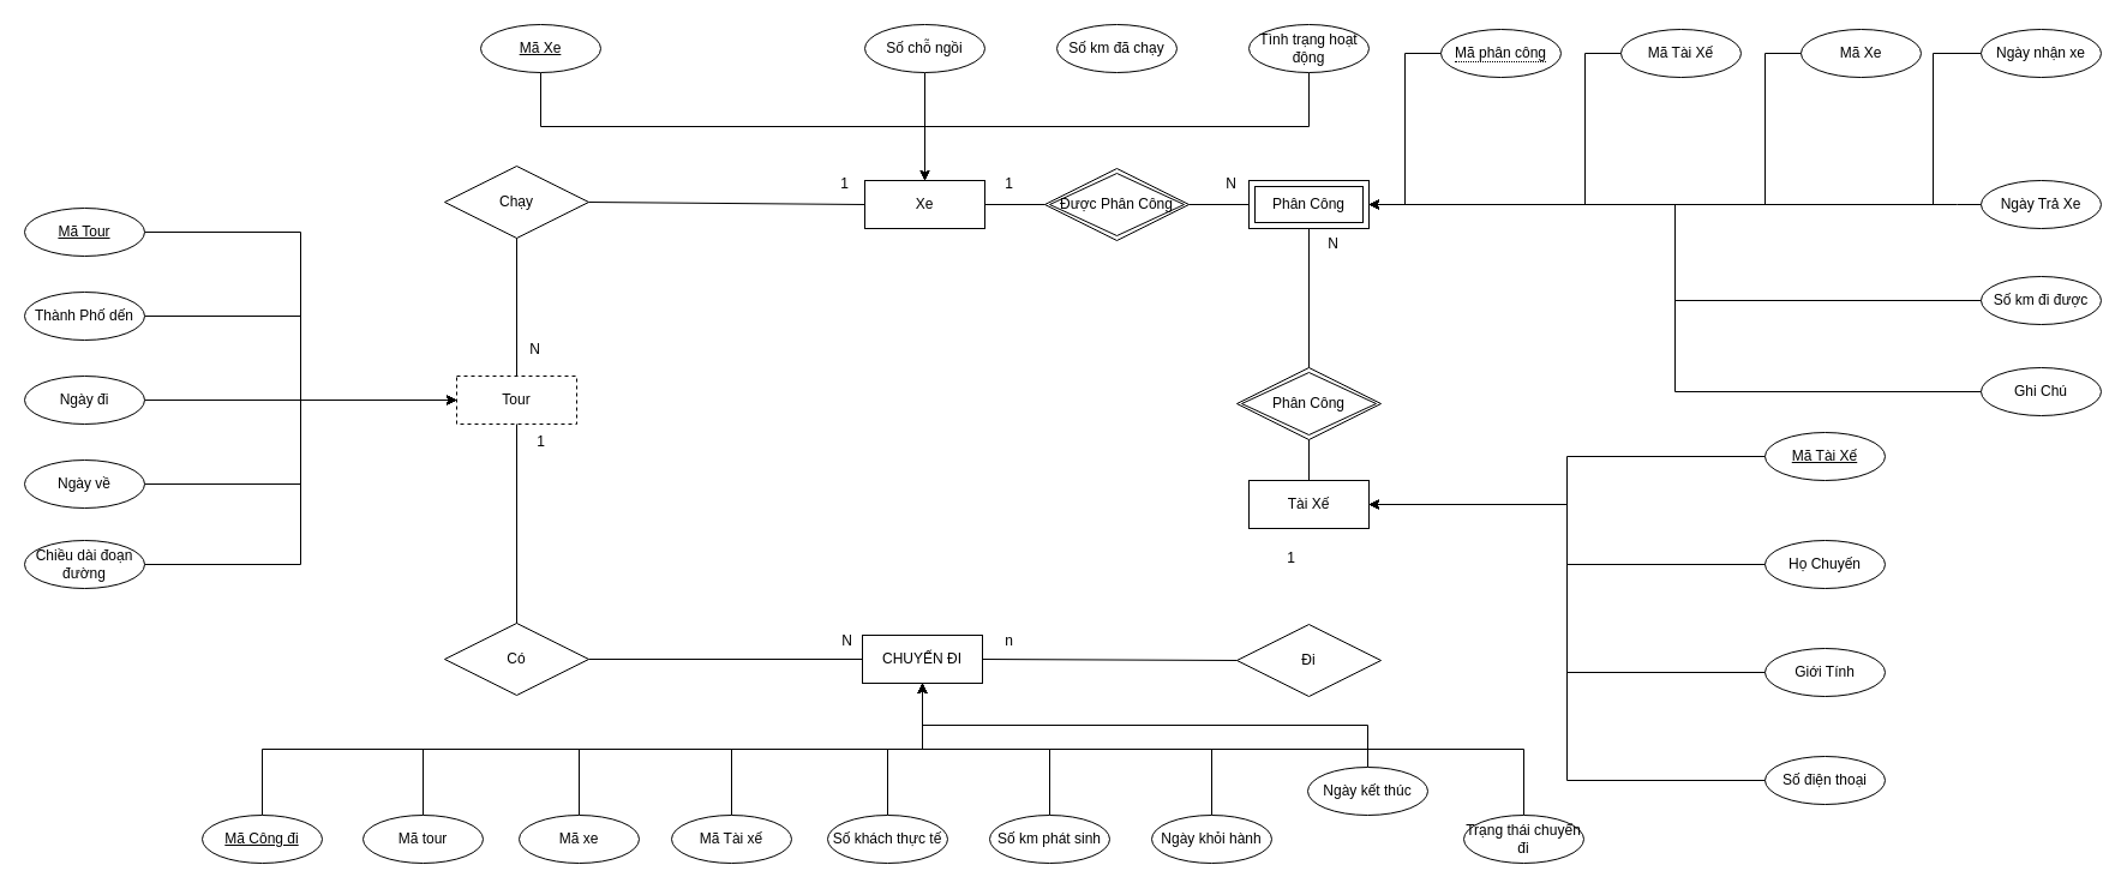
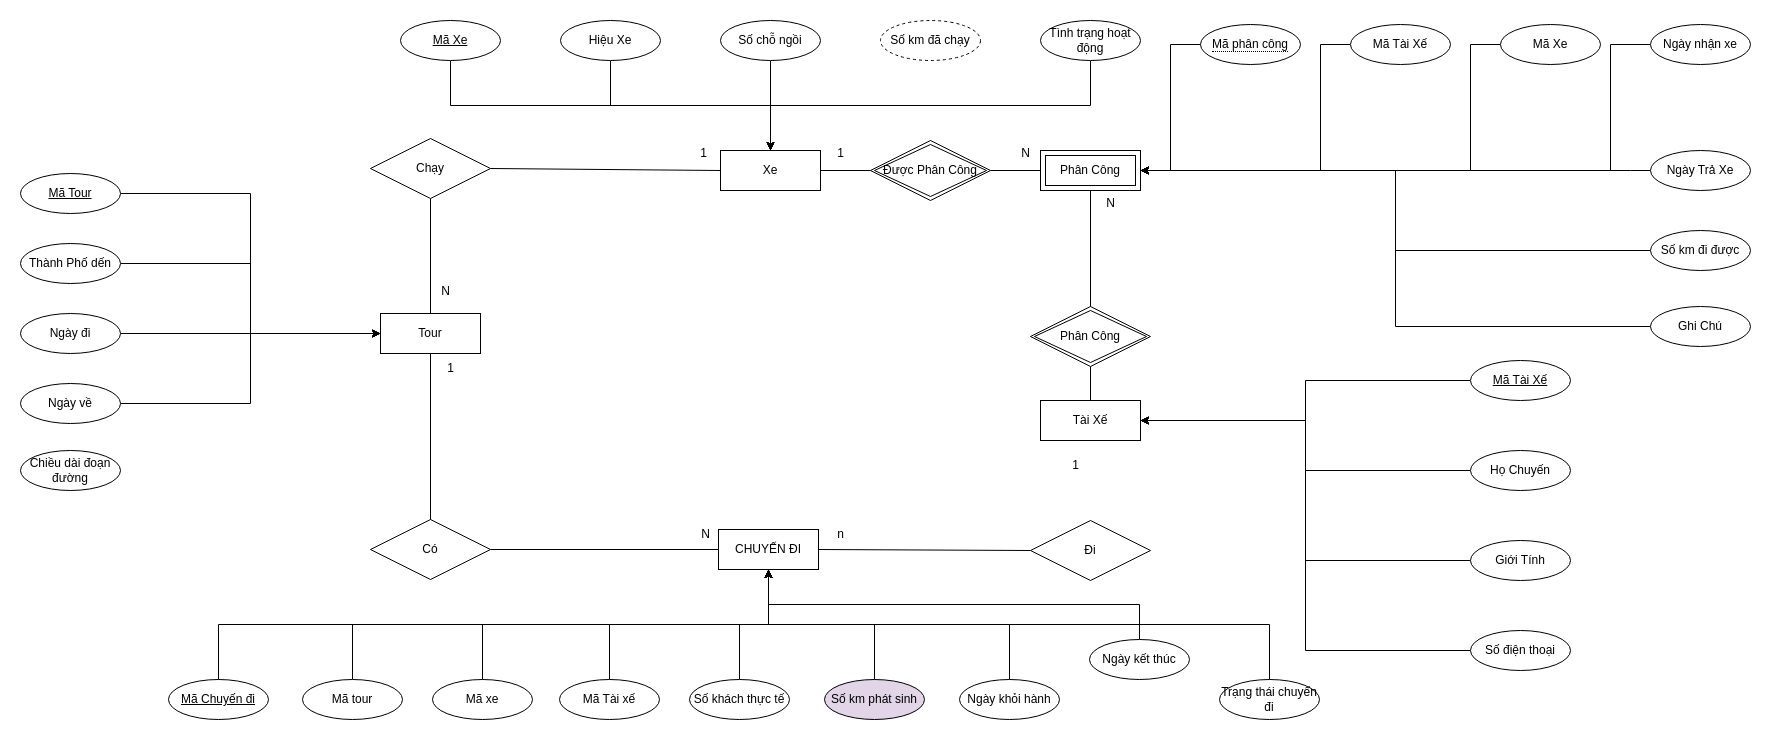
  <mxCell id="0" />
  <mxCell id="1" parent="0" />
  <mxCell id="2" value="Xe" style="whiteSpace=wrap;html=1;align=center;" vertex="1" parent="1"><mxGeometry x="720" y="150" width="100" height="40" as="geometry" /></mxCell>
  <mxCell id="3" value="Tài Xế" style="whiteSpace=wrap;html=1;align=center;" vertex="1" parent="1"><mxGeometry x="1040" y="400" width="100" height="40" as="geometry" /></mxCell>
- <mxCell id="4" value="Tour" style="whiteSpace=wrap;html=1;align=center;dashed=1;" vertex="1" parent="1"><mxGeometry x="380" y="313" width="100" height="40" as="geometry" /></mxCell>
+ <mxCell id="4" value="Tour" style="whiteSpace=wrap;html=1;align=center;" vertex="1" parent="1"><mxGeometry x="380" y="313" width="100" height="40" as="geometry" /></mxCell>
  <mxCell id="5" value="CHUYẾN ĐI" style="whiteSpace=wrap;html=1;align=center;" vertex="1" parent="1"><mxGeometry x="718" y="529" width="100" height="40" as="geometry" /></mxCell>
  <mxCell id="6" style="edgeStyle=orthogonalEdgeStyle;rounded=0;orthogonalLoop=1;jettySize=auto;html=1;exitX=0.5;exitY=1;exitDx=0;exitDy=0;" edge="1" parent="1" source="7" target="2"><mxGeometry relative="1" as="geometry" /></mxCell>
  <mxCell id="7" value="&lt;u&gt;Mã Xe&lt;/u&gt;" style="ellipse;whiteSpace=wrap;html=1;align=center;" vertex="1" parent="1"><mxGeometry x="400" y="20" width="100" height="40" as="geometry" /></mxCell>
+ <mxCell id="8" style="edgeStyle=orthogonalEdgeStyle;rounded=0;orthogonalLoop=1;jettySize=auto;html=1;exitX=0.5;exitY=1;exitDx=0;exitDy=0;" edge="1" parent="1" source="9" target="2"><mxGeometry relative="1" as="geometry" /></mxCell>
+ <mxCell id="9" value="Hiệu Xe" style="ellipse;whiteSpace=wrap;html=1;align=center;" vertex="1" parent="1"><mxGeometry x="560" y="20" width="100" height="40" as="geometry" /></mxCell>
  <mxCell id="10" style="edgeStyle=orthogonalEdgeStyle;rounded=0;orthogonalLoop=1;jettySize=auto;html=1;exitX=0.5;exitY=1;exitDx=0;exitDy=0;" edge="1" parent="1" source="11" target="2"><mxGeometry relative="1" as="geometry" /></mxCell>
  <mxCell id="11" value="Số chỗ ngồi" style="ellipse;whiteSpace=wrap;html=1;align=center;" vertex="1" parent="1"><mxGeometry x="720" y="20" width="100" height="40" as="geometry" /></mxCell>
- <mxCell id="12" value="Số km đã chạy" style="ellipse;whiteSpace=wrap;html=1;align=center;" vertex="1" parent="1"><mxGeometry x="880" y="20" width="100" height="40" as="geometry" /></mxCell>
+ <mxCell id="12" value="Số km đã chạy" style="ellipse;whiteSpace=wrap;html=1;align=center;dashed=1;" vertex="1" parent="1"><mxGeometry x="880" y="20" width="100" height="40" as="geometry" /></mxCell>
  <mxCell id="13" style="edgeStyle=orthogonalEdgeStyle;rounded=0;orthogonalLoop=1;jettySize=auto;html=1;exitX=0.5;exitY=1;exitDx=0;exitDy=0;" edge="1" parent="1" source="14" target="2"><mxGeometry relative="1" as="geometry" /></mxCell>
  <mxCell id="14" value="Tình trạng hoạt động" style="ellipse;whiteSpace=wrap;html=1;align=center;" vertex="1" parent="1"><mxGeometry x="1040" y="20" width="100" height="40" as="geometry" /></mxCell>
  <mxCell id="15" style="edgeStyle=orthogonalEdgeStyle;rounded=0;orthogonalLoop=1;jettySize=auto;html=1;exitX=0;exitY=0.5;exitDx=0;exitDy=0;entryX=1;entryY=0.5;entryDx=0;entryDy=0;" edge="1" parent="1" source="16" target="3"><mxGeometry relative="1" as="geometry" /></mxCell>
  <mxCell id="16" value="Họ Chuyến" style="ellipse;whiteSpace=wrap;html=1;align=center;" vertex="1" parent="1"><mxGeometry x="1470" y="450" width="100" height="40" as="geometry" /></mxCell>
  <mxCell id="17" style="edgeStyle=orthogonalEdgeStyle;rounded=0;orthogonalLoop=1;jettySize=auto;html=1;exitX=0;exitY=0.5;exitDx=0;exitDy=0;entryX=1;entryY=0.5;entryDx=0;entryDy=0;" edge="1" parent="1" source="18" target="3"><mxGeometry relative="1" as="geometry" /></mxCell>
  <mxCell id="18" value="Mã Tài Xế" style="ellipse;whiteSpace=wrap;html=1;align=center;fontStyle=4;" vertex="1" parent="1"><mxGeometry x="1470" y="360" width="100" height="40" as="geometry" /></mxCell>
  <mxCell id="19" style="edgeStyle=orthogonalEdgeStyle;rounded=0;orthogonalLoop=1;jettySize=auto;html=1;exitX=0;exitY=0.5;exitDx=0;exitDy=0;entryX=1;entryY=0.5;entryDx=0;entryDy=0;" edge="1" parent="1" source="20" target="3"><mxGeometry relative="1" as="geometry" /></mxCell>
  <mxCell id="20" value="Giới Tính" style="ellipse;whiteSpace=wrap;html=1;align=center;" vertex="1" parent="1"><mxGeometry x="1470" y="540" width="100" height="40" as="geometry" /></mxCell>
  <mxCell id="21" style="edgeStyle=orthogonalEdgeStyle;rounded=0;orthogonalLoop=1;jettySize=auto;html=1;exitX=0;exitY=0.5;exitDx=0;exitDy=0;entryX=1;entryY=0.5;entryDx=0;entryDy=0;" edge="1" parent="1" source="22" target="3"><mxGeometry relative="1" as="geometry" /></mxCell>
  <mxCell id="22" value="Số điện thoại" style="ellipse;whiteSpace=wrap;html=1;align=center;" vertex="1" parent="1"><mxGeometry x="1470" y="630" width="100" height="40" as="geometry" /></mxCell>
  <mxCell id="23" style="edgeStyle=orthogonalEdgeStyle;rounded=0;orthogonalLoop=1;jettySize=auto;html=1;exitX=1;exitY=0.5;exitDx=0;exitDy=0;entryX=0;entryY=0.5;entryDx=0;entryDy=0;" edge="1" parent="1" source="24" target="4"><mxGeometry relative="1" as="geometry" /></mxCell>
  <mxCell id="24" value="&lt;u&gt;Mã Tour&lt;/u&gt;" style="ellipse;whiteSpace=wrap;html=1;align=center;" vertex="1" parent="1"><mxGeometry x="20" y="173" width="100" height="40" as="geometry" /></mxCell>
  <mxCell id="25" style="edgeStyle=orthogonalEdgeStyle;rounded=0;orthogonalLoop=1;jettySize=auto;html=1;exitX=1;exitY=0.5;exitDx=0;exitDy=0;entryX=0;entryY=0.5;entryDx=0;entryDy=0;" edge="1" parent="1" source="26" target="4"><mxGeometry relative="1" as="geometry" /></mxCell>
  <mxCell id="26" value="Thành Phố dến" style="ellipse;whiteSpace=wrap;html=1;align=center;" vertex="1" parent="1"><mxGeometry x="20" y="243" width="100" height="40" as="geometry" /></mxCell>
  <mxCell id="27" style="edgeStyle=orthogonalEdgeStyle;rounded=0;orthogonalLoop=1;jettySize=auto;html=1;exitX=1;exitY=0.5;exitDx=0;exitDy=0;" edge="1" parent="1" source="28" target="4"><mxGeometry relative="1" as="geometry" /></mxCell>
  <mxCell id="28" value="Ngày đi" style="ellipse;whiteSpace=wrap;html=1;align=center;" vertex="1" parent="1"><mxGeometry x="20" y="313" width="100" height="40" as="geometry" /></mxCell>
  <mxCell id="29" style="edgeStyle=orthogonalEdgeStyle;rounded=0;orthogonalLoop=1;jettySize=auto;html=1;exitX=1;exitY=0.5;exitDx=0;exitDy=0;entryX=0;entryY=0.5;entryDx=0;entryDy=0;" edge="1" parent="1" source="30" target="4"><mxGeometry relative="1" as="geometry" /></mxCell>
  <mxCell id="30" value="Ngày về" style="ellipse;whiteSpace=wrap;html=1;align=center;" vertex="1" parent="1"><mxGeometry x="20" y="383" width="100" height="40" as="geometry" /></mxCell>
- <mxCell id="31" style="edgeStyle=orthogonalEdgeStyle;rounded=0;orthogonalLoop=1;jettySize=auto;html=1;exitX=1;exitY=0.5;exitDx=0;exitDy=0;entryX=0;entryY=0.5;entryDx=0;entryDy=0;" edge="1" parent="1" source="32" target="4"><mxGeometry relative="1" as="geometry" /></mxCell>
  <mxCell id="32" value="Chiều dài đoạn đường" style="ellipse;whiteSpace=wrap;html=1;align=center;" vertex="1" parent="1"><mxGeometry x="20" y="450" width="100" height="40" as="geometry" /></mxCell>
  <mxCell id="33" style="edgeStyle=orthogonalEdgeStyle;rounded=0;orthogonalLoop=1;jettySize=auto;html=1;exitX=0.5;exitY=0;exitDx=0;exitDy=0;" edge="1" parent="1" source="34" target="5"><mxGeometry relative="1" as="geometry" /></mxCell>
- <mxCell id="34" value="Mã Công đi" style="ellipse;whiteSpace=wrap;html=1;align=center;fontStyle=4;" vertex="1" parent="1"><mxGeometry x="168" y="679" width="100" height="40" as="geometry" /></mxCell>
+ <mxCell id="34" value="Mã Chuyến đi" style="ellipse;whiteSpace=wrap;html=1;align=center;fontStyle=4;" vertex="1" parent="1"><mxGeometry x="168" y="679" width="100" height="40" as="geometry" /></mxCell>
  <mxCell id="35" style="edgeStyle=orthogonalEdgeStyle;rounded=0;orthogonalLoop=1;jettySize=auto;html=1;exitX=0.5;exitY=0;exitDx=0;exitDy=0;" edge="1" parent="1" source="36" target="5"><mxGeometry relative="1" as="geometry" /></mxCell>
  <mxCell id="36" value="Mã tour" style="ellipse;whiteSpace=wrap;html=1;align=center;" vertex="1" parent="1"><mxGeometry x="302" y="679" width="100" height="40" as="geometry" /></mxCell>
  <mxCell id="37" style="edgeStyle=orthogonalEdgeStyle;rounded=0;orthogonalLoop=1;jettySize=auto;html=1;exitX=0.5;exitY=0;exitDx=0;exitDy=0;" edge="1" parent="1" source="38" target="5"><mxGeometry relative="1" as="geometry" /></mxCell>
  <mxCell id="38" value="Mã xe" style="ellipse;whiteSpace=wrap;html=1;align=center;" vertex="1" parent="1"><mxGeometry x="432" y="679" width="100" height="40" as="geometry" /></mxCell>
  <mxCell id="39" style="edgeStyle=orthogonalEdgeStyle;rounded=0;orthogonalLoop=1;jettySize=auto;html=1;exitX=0.5;exitY=0;exitDx=0;exitDy=0;" edge="1" parent="1" source="40" target="5"><mxGeometry relative="1" as="geometry" /></mxCell>
  <mxCell id="40" value="Mã Tài xế" style="ellipse;whiteSpace=wrap;html=1;align=center;" vertex="1" parent="1"><mxGeometry x="559" y="679" width="100" height="40" as="geometry" /></mxCell>
  <mxCell id="41" style="edgeStyle=orthogonalEdgeStyle;rounded=0;orthogonalLoop=1;jettySize=auto;html=1;exitX=0.5;exitY=0;exitDx=0;exitDy=0;" edge="1" parent="1" source="42" target="5"><mxGeometry relative="1" as="geometry" /></mxCell>
  <mxCell id="42" value="Số khách thực tế" style="ellipse;whiteSpace=wrap;html=1;align=center;" vertex="1" parent="1"><mxGeometry x="689" y="679" width="100" height="40" as="geometry" /></mxCell>
  <mxCell id="43" style="edgeStyle=orthogonalEdgeStyle;rounded=0;orthogonalLoop=1;jettySize=auto;html=1;exitX=0.5;exitY=0;exitDx=0;exitDy=0;" edge="1" parent="1" source="44" target="5"><mxGeometry relative="1" as="geometry" /></mxCell>
- <mxCell id="44" value="Số km phát sinh" style="ellipse;whiteSpace=wrap;html=1;align=center;" vertex="1" parent="1"><mxGeometry x="824" y="679" width="100" height="40" as="geometry" /></mxCell>
+ <mxCell id="44" value="Số km phát sinh" style="ellipse;whiteSpace=wrap;html=1;align=center;fillColor=#e1d5e7;" vertex="1" parent="1"><mxGeometry x="824" y="679" width="100" height="40" as="geometry" /></mxCell>
  <mxCell id="45" style="edgeStyle=orthogonalEdgeStyle;rounded=0;orthogonalLoop=1;jettySize=auto;html=1;exitX=0.5;exitY=0;exitDx=0;exitDy=0;" edge="1" parent="1" source="46" target="5"><mxGeometry relative="1" as="geometry" /></mxCell>
  <mxCell id="46" value="Ngày khỏi hành" style="ellipse;whiteSpace=wrap;html=1;align=center;" vertex="1" parent="1"><mxGeometry x="959" y="679" width="100" height="40" as="geometry" /></mxCell>
  <mxCell id="47" style="edgeStyle=orthogonalEdgeStyle;rounded=0;orthogonalLoop=1;jettySize=auto;html=1;exitX=0.5;exitY=0;exitDx=0;exitDy=0;" edge="1" parent="1" source="48" target="5"><mxGeometry relative="1" as="geometry" /></mxCell>
  <mxCell id="48" value="Ngày kết thúc" style="ellipse;whiteSpace=wrap;html=1;align=center;" vertex="1" parent="1"><mxGeometry x="1089" y="639" width="100" height="40" as="geometry" /></mxCell>
  <mxCell id="49" style="edgeStyle=orthogonalEdgeStyle;rounded=0;orthogonalLoop=1;jettySize=auto;html=1;exitX=0.5;exitY=0;exitDx=0;exitDy=0;" edge="1" parent="1" source="50" target="5"><mxGeometry relative="1" as="geometry" /></mxCell>
  <mxCell id="50" value="Trạng thái chuyến đi" style="ellipse;whiteSpace=wrap;html=1;align=center;" vertex="1" parent="1"><mxGeometry x="1219" y="679" width="100" height="40" as="geometry" /></mxCell>
  <mxCell id="51" value="Phân Công" style="shape=ext;margin=3;double=1;whiteSpace=wrap;html=1;align=center;" vertex="1" parent="1"><mxGeometry x="1040" y="150" width="100" height="40" as="geometry" /></mxCell>
  <mxCell id="52" style="edgeStyle=orthogonalEdgeStyle;rounded=0;orthogonalLoop=1;jettySize=auto;html=1;exitX=0;exitY=0.5;exitDx=0;exitDy=0;entryX=1;entryY=0.5;entryDx=0;entryDy=0;" edge="1" parent="1" source="53" target="51"><mxGeometry relative="1" as="geometry" /></mxCell>
  <mxCell id="53" value="&lt;span style=&quot;border-bottom: 1px dotted&quot;&gt;Mã phân công&lt;/span&gt;" style="ellipse;whiteSpace=wrap;html=1;align=center;" vertex="1" parent="1"><mxGeometry x="1200" y="24" width="100" height="40" as="geometry" /></mxCell>
  <mxCell id="54" style="edgeStyle=orthogonalEdgeStyle;rounded=0;orthogonalLoop=1;jettySize=auto;html=1;exitX=0;exitY=0.5;exitDx=0;exitDy=0;entryX=1;entryY=0.5;entryDx=0;entryDy=0;" edge="1" parent="1" source="55" target="51"><mxGeometry relative="1" as="geometry"><Array as="points"><mxPoint x="1320" y="44" /><mxPoint x="1320" y="170" /></Array></mxGeometry></mxCell>
  <mxCell id="55" value="Mã Tài Xế" style="ellipse;whiteSpace=wrap;html=1;align=center;" vertex="1" parent="1"><mxGeometry x="1350" y="24" width="100" height="40" as="geometry" /></mxCell>
  <mxCell id="56" style="edgeStyle=orthogonalEdgeStyle;rounded=0;orthogonalLoop=1;jettySize=auto;html=1;exitX=0;exitY=0.5;exitDx=0;exitDy=0;entryX=1;entryY=0.5;entryDx=0;entryDy=0;" edge="1" parent="1" source="57" target="51"><mxGeometry relative="1" as="geometry"><Array as="points"><mxPoint x="1470" y="44" /><mxPoint x="1470" y="170" /></Array></mxGeometry></mxCell>
  <mxCell id="57" value="Mã Xe" style="ellipse;whiteSpace=wrap;html=1;align=center;" vertex="1" parent="1"><mxGeometry x="1500" y="24" width="100" height="40" as="geometry" /></mxCell>
  <mxCell id="58" style="edgeStyle=orthogonalEdgeStyle;rounded=0;orthogonalLoop=1;jettySize=auto;html=1;exitX=0;exitY=0.5;exitDx=0;exitDy=0;entryX=1;entryY=0.5;entryDx=0;entryDy=0;" edge="1" parent="1" source="59" target="51"><mxGeometry relative="1" as="geometry"><Array as="points"><mxPoint x="1610" y="44" /><mxPoint x="1610" y="170" /></Array></mxGeometry></mxCell>
  <mxCell id="59" value="Ngày nhận xe" style="ellipse;whiteSpace=wrap;html=1;align=center;" vertex="1" parent="1"><mxGeometry x="1650" y="24" width="100" height="40" as="geometry" /></mxCell>
  <mxCell id="60" style="edgeStyle=orthogonalEdgeStyle;rounded=0;orthogonalLoop=1;jettySize=auto;html=1;exitX=0;exitY=0.5;exitDx=0;exitDy=0;entryX=1;entryY=0.5;entryDx=0;entryDy=0;" edge="1" parent="1" source="61" target="51"><mxGeometry relative="1" as="geometry"><Array as="points"><mxPoint x="1630" y="170" /><mxPoint x="1630" y="170" /></Array></mxGeometry></mxCell>
  <mxCell id="61" value="Ngày Trả Xe" style="ellipse;whiteSpace=wrap;html=1;align=center;" vertex="1" parent="1"><mxGeometry x="1650" y="150" width="100" height="40" as="geometry" /></mxCell>
  <mxCell id="62" style="edgeStyle=orthogonalEdgeStyle;rounded=0;orthogonalLoop=1;jettySize=auto;html=1;exitX=0;exitY=0.5;exitDx=0;exitDy=0;entryX=1;entryY=0.5;entryDx=0;entryDy=0;" edge="1" parent="1" source="63" target="51"><mxGeometry relative="1" as="geometry" /></mxCell>
  <mxCell id="63" value="Số km đi được" style="ellipse;whiteSpace=wrap;html=1;align=center;" vertex="1" parent="1"><mxGeometry x="1650" y="230" width="100" height="40" as="geometry" /></mxCell>
  <mxCell id="64" style="edgeStyle=orthogonalEdgeStyle;rounded=0;orthogonalLoop=1;jettySize=auto;html=1;exitX=0;exitY=0.5;exitDx=0;exitDy=0;entryX=1;entryY=0.5;entryDx=0;entryDy=0;" edge="1" parent="1" source="65" target="51"><mxGeometry relative="1" as="geometry" /></mxCell>
  <mxCell id="65" value="Ghi Chú" style="ellipse;whiteSpace=wrap;html=1;align=center;" vertex="1" parent="1"><mxGeometry x="1650" y="306" width="100" height="40" as="geometry" /></mxCell>
  <mxCell id="66" value="Được Phân Công" style="shape=rhombus;double=1;perimeter=rhombusPerimeter;whiteSpace=wrap;html=1;align=center;" vertex="1" parent="1"><mxGeometry x="870" y="140" width="120" height="60" as="geometry" /></mxCell>
  <mxCell id="67" value="" style="endArrow=none;html=1;rounded=0;exitX=1;exitY=0.5;exitDx=0;exitDy=0;entryX=0;entryY=0.5;entryDx=0;entryDy=0;" edge="1" parent="1" source="2" target="66"><mxGeometry relative="1" as="geometry"><mxPoint x="960" y="250" as="sourcePoint" /><mxPoint x="1120" y="250" as="targetPoint" /></mxGeometry></mxCell>
  <mxCell id="68" value="1" style="text;html=1;align=center;verticalAlign=middle;resizable=0;points=[];autosize=1;strokeColor=none;fillColor=none;" vertex="1" parent="1"><mxGeometry x="825" y="138" width="30" height="30" as="geometry" /></mxCell>
  <mxCell id="69" value="" style="endArrow=none;html=1;rounded=0;exitX=1;exitY=0.5;exitDx=0;exitDy=0;entryX=0;entryY=0.5;entryDx=0;entryDy=0;" edge="1" parent="1" source="66" target="51"><mxGeometry relative="1" as="geometry"><mxPoint x="960" y="250" as="sourcePoint" /><mxPoint x="1120" y="250" as="targetPoint" /></mxGeometry></mxCell>
  <mxCell id="70" value="N" style="text;html=1;align=center;verticalAlign=middle;resizable=0;points=[];autosize=1;strokeColor=none;fillColor=none;" vertex="1" parent="1"><mxGeometry x="1010" y="138" width="30" height="30" as="geometry" /></mxCell>
  <mxCell id="71" value="Phân Công" style="shape=rhombus;double=1;perimeter=rhombusPerimeter;whiteSpace=wrap;html=1;align=center;" vertex="1" parent="1"><mxGeometry x="1030" y="306" width="120" height="60" as="geometry" /></mxCell>
  <mxCell id="72" value="" style="endArrow=none;html=1;rounded=0;exitX=0.5;exitY=1;exitDx=0;exitDy=0;entryX=0.5;entryY=0;entryDx=0;entryDy=0;" edge="1" parent="1" source="51" target="71"><mxGeometry relative="1" as="geometry"><mxPoint x="960" y="400" as="sourcePoint" /><mxPoint x="1120" y="400" as="targetPoint" /></mxGeometry></mxCell>
  <mxCell id="73" value="N" style="text;html=1;align=center;verticalAlign=middle;resizable=0;points=[];autosize=1;strokeColor=none;fillColor=none;" vertex="1" parent="1"><mxGeometry x="1095" y="188" width="30" height="30" as="geometry" /></mxCell>
  <mxCell id="74" value="" style="endArrow=none;html=1;rounded=0;exitX=0.5;exitY=1;exitDx=0;exitDy=0;entryX=0.5;entryY=0;entryDx=0;entryDy=0;" edge="1" parent="1" source="71" target="3"><mxGeometry relative="1" as="geometry"><mxPoint x="960" y="400" as="sourcePoint" /><mxPoint x="1120" y="400" as="targetPoint" /></mxGeometry></mxCell>
  <mxCell id="75" value="Chạy" style="shape=rhombus;perimeter=rhombusPerimeter;whiteSpace=wrap;html=1;align=center;" vertex="1" parent="1"><mxGeometry x="370" y="138" width="120" height="60" as="geometry" /></mxCell>
  <mxCell id="76" value="" style="endArrow=none;html=1;rounded=0;exitX=1;exitY=0.5;exitDx=0;exitDy=0;entryX=0;entryY=0.5;entryDx=0;entryDy=0;" edge="1" parent="1" source="75" target="2"><mxGeometry relative="1" as="geometry"><mxPoint x="240" y="360" as="sourcePoint" /><mxPoint x="400" y="360" as="targetPoint" /></mxGeometry></mxCell>
  <mxCell id="77" value="1" style="text;html=1;align=center;verticalAlign=middle;resizable=0;points=[];autosize=1;strokeColor=none;fillColor=none;" vertex="1" parent="1"><mxGeometry x="688" y="138" width="30" height="30" as="geometry" /></mxCell>
  <mxCell id="78" value="" style="endArrow=none;html=1;rounded=0;exitX=0.5;exitY=1;exitDx=0;exitDy=0;entryX=0.5;entryY=0;entryDx=0;entryDy=0;" edge="1" parent="1" source="75" target="4"><mxGeometry relative="1" as="geometry"><mxPoint x="325" y="360" as="sourcePoint" /><mxPoint x="485" y="360" as="targetPoint" /></mxGeometry></mxCell>
  <mxCell id="79" value="N" style="text;html=1;align=center;verticalAlign=middle;resizable=0;points=[];autosize=1;strokeColor=none;fillColor=none;" vertex="1" parent="1"><mxGeometry x="430" y="276" width="30" height="30" as="geometry" /></mxCell>
  <mxCell id="80" value="Có" style="shape=rhombus;perimeter=rhombusPerimeter;whiteSpace=wrap;html=1;align=center;" vertex="1" parent="1"><mxGeometry x="370" y="519" width="120" height="60" as="geometry" /></mxCell>
  <mxCell id="81" value="" style="endArrow=none;html=1;rounded=0;exitX=1;exitY=0.5;exitDx=0;exitDy=0;entryX=0;entryY=0.5;entryDx=0;entryDy=0;" edge="1" parent="1" source="80" target="5"><mxGeometry relative="1" as="geometry"><mxPoint x="370" y="450" as="sourcePoint" /><mxPoint x="530" y="450" as="targetPoint" /></mxGeometry></mxCell>
  <mxCell id="82" value="N" style="text;html=1;align=center;verticalAlign=middle;resizable=0;points=[];autosize=1;strokeColor=none;fillColor=none;" vertex="1" parent="1"><mxGeometry x="690" y="519" width="30" height="30" as="geometry" /></mxCell>
  <mxCell id="83" value="" style="endArrow=none;html=1;rounded=0;exitX=0.5;exitY=1;exitDx=0;exitDy=0;entryX=0.5;entryY=0;entryDx=0;entryDy=0;" edge="1" parent="1" source="4" target="80"><mxGeometry relative="1" as="geometry"><mxPoint x="370" y="450" as="sourcePoint" /><mxPoint x="530" y="450" as="targetPoint" /></mxGeometry></mxCell>
  <mxCell id="84" value="1" style="text;html=1;align=center;verticalAlign=middle;resizable=0;points=[];autosize=1;strokeColor=none;fillColor=none;" vertex="1" parent="1"><mxGeometry x="435" y="353" width="30" height="30" as="geometry" /></mxCell>
  <mxCell id="85" value="Đi" style="shape=rhombus;perimeter=rhombusPerimeter;whiteSpace=wrap;html=1;align=center;" vertex="1" parent="1"><mxGeometry x="1030" y="520" width="120" height="60" as="geometry" /></mxCell>
  <mxCell id="86" value="" style="endArrow=none;html=1;rounded=0;exitX=1;exitY=0.5;exitDx=0;exitDy=0;entryX=0;entryY=0.5;entryDx=0;entryDy=0;" edge="1" parent="1" source="5" target="85"><mxGeometry relative="1" as="geometry"><mxPoint x="700" y="450" as="sourcePoint" /><mxPoint x="860" y="450" as="targetPoint" /></mxGeometry></mxCell>
  <mxCell id="87" value="n" style="text;html=1;align=center;verticalAlign=middle;resizable=0;points=[];autosize=1;strokeColor=none;fillColor=none;" vertex="1" parent="1"><mxGeometry x="825" y="519" width="30" height="30" as="geometry" /></mxCell>
  <mxCell id="88" value="1" style="text;html=1;align=center;verticalAlign=middle;resizable=0;points=[];autosize=1;strokeColor=none;fillColor=none;" vertex="1" parent="1"><mxGeometry x="1060" y="450" width="30" height="30" as="geometry" /></mxCell>
